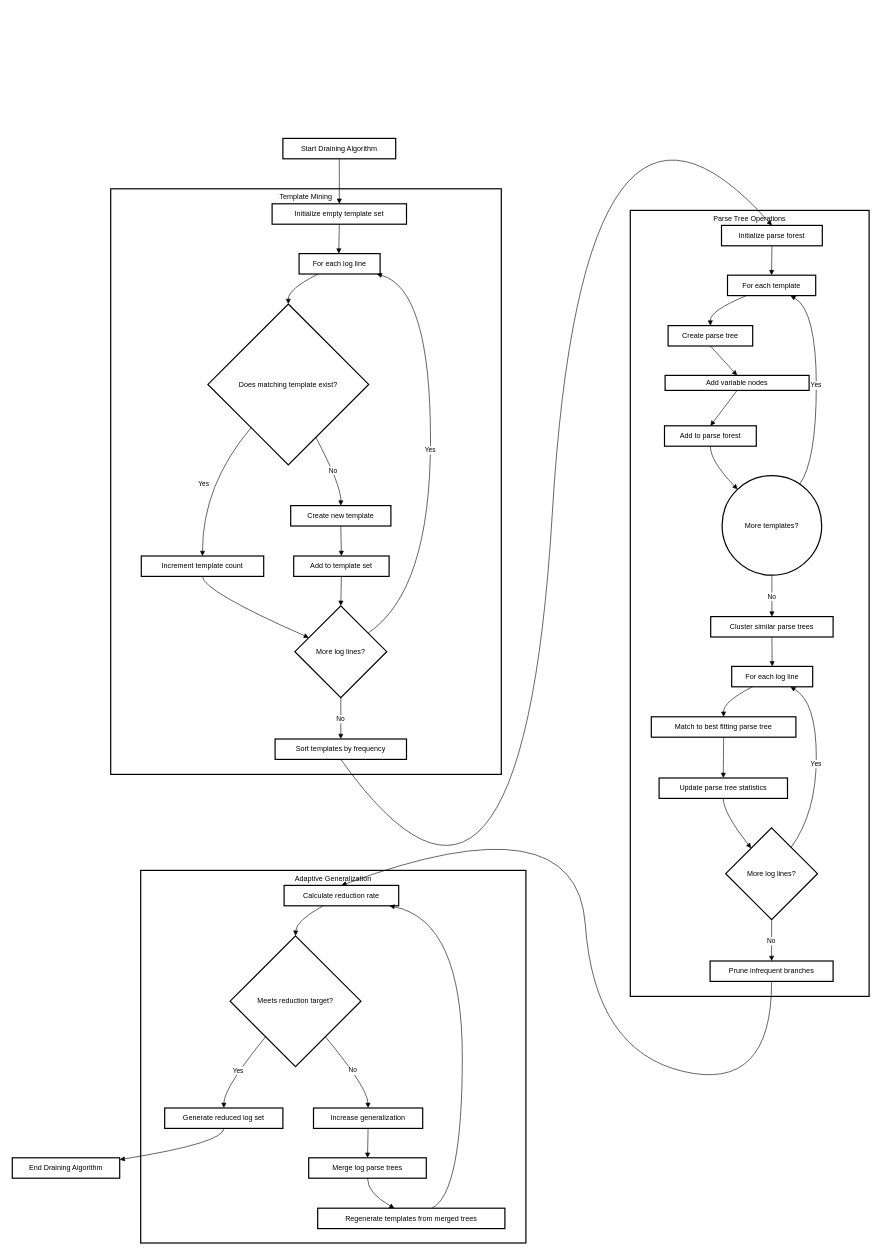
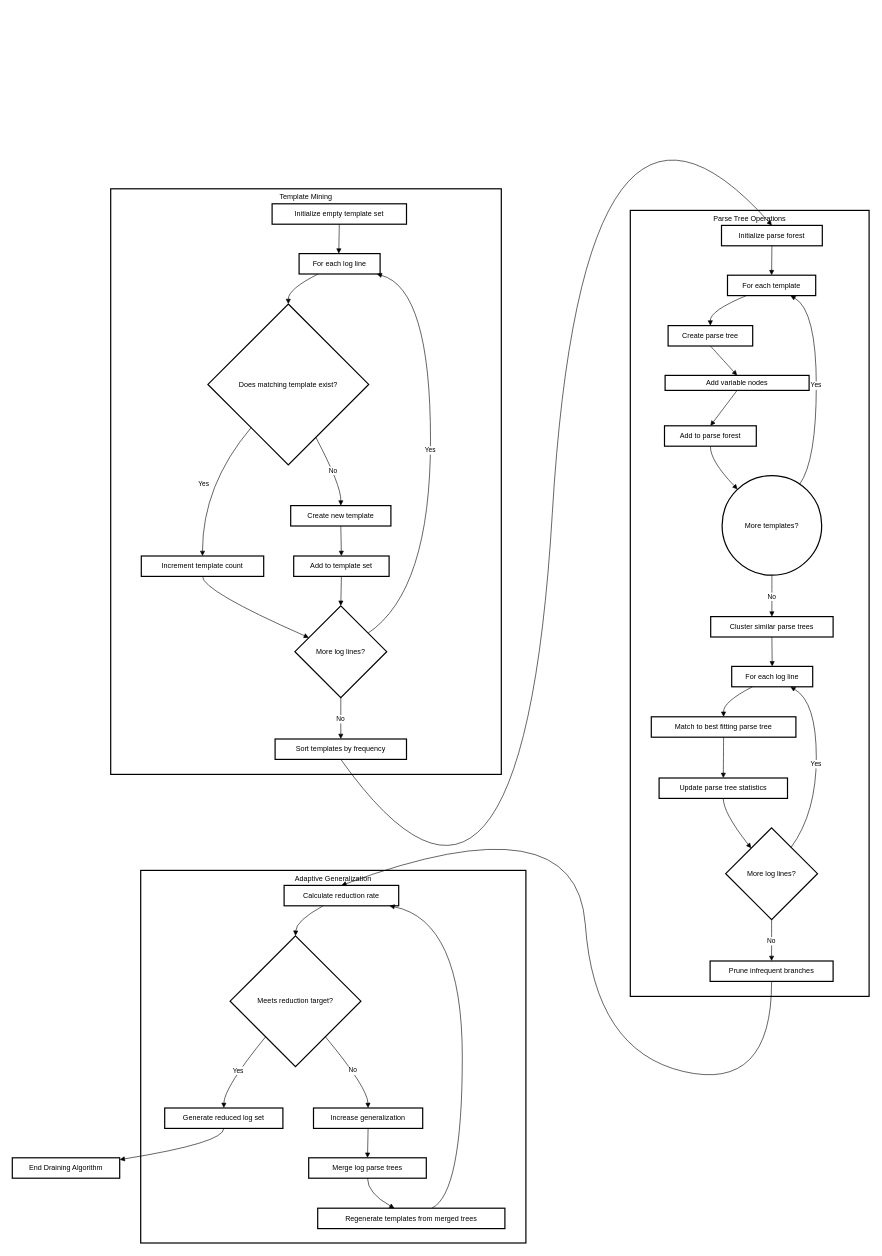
  <mxCell id="0" />
  <mxCell id="1" parent="0" />
  <mxCell id="2" value="Adaptive Generalization" style="whiteSpace=wrap;strokeWidth=2;verticalAlign=top;" vertex="1" parent="1"><mxGeometry x="234" y="1450" width="642" height="621" as="geometry" /></mxCell>
  <mxCell id="3" value="Calculate reduction rate" style="whiteSpace=wrap;strokeWidth=2;" vertex="1" parent="1"><mxGeometry x="473" y="1475" width="191" height="34" as="geometry" /></mxCell>
  <mxCell id="4" value="Meets reduction target?" style="rhombus;strokeWidth=2;whiteSpace=wrap;" vertex="1" parent="1"><mxGeometry x="383" y="1559" width="218" height="218" as="geometry" /></mxCell>
  <mxCell id="5" value="Generate reduced log set" style="whiteSpace=wrap;strokeWidth=2;" vertex="1" parent="1"><mxGeometry x="274" y="1846" width="197" height="34" as="geometry" /></mxCell>
  <mxCell id="6" value="Increase generalization" style="whiteSpace=wrap;strokeWidth=2;" vertex="1" parent="1"><mxGeometry x="522" y="1846" width="182" height="34" as="geometry" /></mxCell>
  <mxCell id="7" value="Merge log parse trees" style="whiteSpace=wrap;strokeWidth=2;" vertex="1" parent="1"><mxGeometry x="514" y="1929" width="196" height="34" as="geometry" /></mxCell>
  <mxCell id="8" value="Regenerate templates from merged trees" style="whiteSpace=wrap;strokeWidth=2;" vertex="1" parent="1"><mxGeometry x="529" y="2013" width="312" height="34" as="geometry" /></mxCell>
  <mxCell id="9" value="Parse Tree Operations" style="whiteSpace=wrap;strokeWidth=2;verticalAlign=top;" vertex="1" parent="1"><mxGeometry x="1050" y="350" width="398" height="1310" as="geometry" /></mxCell>
  <mxCell id="10" value="Initialize parse forest" style="whiteSpace=wrap;strokeWidth=2;" vertex="1" parent="1"><mxGeometry x="1202" y="375" width="168" height="34" as="geometry" /></mxCell>
  <mxCell id="11" value="For each template" style="whiteSpace=wrap;strokeWidth=2;" vertex="1" parent="1"><mxGeometry x="1212" y="458" width="147" height="34" as="geometry" /></mxCell>
  <mxCell id="12" value="Create parse tree" style="whiteSpace=wrap;strokeWidth=2;" vertex="1" parent="1"><mxGeometry x="1113" y="542" width="141" height="34" as="geometry" /></mxCell>
  <mxCell id="13" value="Add variable nodes" style="whiteSpace=wrap;strokeWidth=2;" vertex="1" parent="1"><mxGeometry x="1108" y="625" width="240" height="25" as="geometry" /></mxCell>
  <mxCell id="14" value="Add to parse forest" style="whiteSpace=wrap;strokeWidth=2;" vertex="1" parent="1"><mxGeometry x="1107" y="709" width="153" height="34" as="geometry" /></mxCell>
  <mxCell id="15" value="More templates?" style="ellipse;strokeWidth=2;whiteSpace=wrap;" vertex="1" parent="1"><mxGeometry x="1203" y="792" width="166" height="166" as="geometry" /></mxCell>
  <mxCell id="16" value="Cluster similar parse trees" style="whiteSpace=wrap;strokeWidth=2;" vertex="1" parent="1"><mxGeometry x="1184" y="1027" width="204" height="34" as="geometry" /></mxCell>
  <mxCell id="17" value="For each log line" style="whiteSpace=wrap;strokeWidth=2;" vertex="1" parent="1"><mxGeometry x="1219" y="1110" width="135" height="34" as="geometry" /></mxCell>
  <mxCell id="18" value="Match to best fitting parse tree" style="whiteSpace=wrap;strokeWidth=2;" vertex="1" parent="1"><mxGeometry x="1085" y="1194" width="241" height="34" as="geometry" /></mxCell>
  <mxCell id="19" value="Update parse tree statistics" style="whiteSpace=wrap;strokeWidth=2;" vertex="1" parent="1"><mxGeometry x="1098" y="1296" width="214" height="34" as="geometry" /></mxCell>
  <mxCell id="20" value="More log lines?" style="rhombus;strokeWidth=2;whiteSpace=wrap;" vertex="1" parent="1"><mxGeometry x="1209" y="1379" width="153" height="153" as="geometry" /></mxCell>
  <mxCell id="21" value="Prune infrequent branches" style="whiteSpace=wrap;strokeWidth=2;" vertex="1" parent="1"><mxGeometry x="1183" y="1601" width="205" height="34" as="geometry" /></mxCell>
  <mxCell id="22" value="Template Mining" style="whiteSpace=wrap;strokeWidth=2;verticalAlign=top;" vertex="1" parent="1"><mxGeometry x="184" y="314" width="651" height="976" as="geometry" /></mxCell>
  <mxCell id="23" value="Initialize empty template set" style="whiteSpace=wrap;strokeWidth=2;" vertex="1" parent="1"><mxGeometry x="453" y="339" width="224" height="34" as="geometry" /></mxCell>
  <mxCell id="24" value="For each log line" style="whiteSpace=wrap;strokeWidth=2;" vertex="1" parent="1"><mxGeometry x="498" y="422" width="135" height="34" as="geometry" /></mxCell>
  <mxCell id="25" value="Does matching template exist?" style="rhombus;strokeWidth=2;whiteSpace=wrap;" vertex="1" parent="1"><mxGeometry x="346" y="506" width="268" height="268" as="geometry" /></mxCell>
  <mxCell id="26" value="Increment template count" style="whiteSpace=wrap;strokeWidth=2;" vertex="1" parent="1"><mxGeometry x="235" y="926" width="204" height="34" as="geometry" /></mxCell>
  <mxCell id="27" value="Create new template" style="whiteSpace=wrap;strokeWidth=2;" vertex="1" parent="1"><mxGeometry x="484" y="842" width="167" height="34" as="geometry" /></mxCell>
  <mxCell id="28" value="Add to template set" style="whiteSpace=wrap;strokeWidth=2;" vertex="1" parent="1"><mxGeometry x="489" y="926" width="159" height="34" as="geometry" /></mxCell>
  <mxCell id="29" value="More log lines?" style="rhombus;strokeWidth=2;whiteSpace=wrap;" vertex="1" parent="1"><mxGeometry x="491" y="1009" width="153" height="153" as="geometry" /></mxCell>
  <mxCell id="30" value="Sort templates by frequency" style="whiteSpace=wrap;strokeWidth=2;" vertex="1" parent="1"><mxGeometry x="458" y="1231" width="219" height="34" as="geometry" /></mxCell>
- <mxCell id="31" value="Start Draining Algorithm" style="whiteSpace=wrap;strokeWidth=2;" vertex="1" parent="1"><mxGeometry x="471" y="230" width="188" height="34" as="geometry" /></mxCell>
  <mxCell id="32" value="End Draining Algorithm" style="whiteSpace=wrap;strokeWidth=2;" vertex="1" parent="1"><mxGeometry x="20" y="1929" width="179" height="34" as="geometry" /></mxCell>
- <mxCell id="33" value="" style="curved=1;startArrow=none;endArrow=block;exitX=0.5;exitY=0.99;entryX=0.5;entryY=-0.01;rounded=0;" edge="1" parent="1" source="31" target="23"><mxGeometry relative="1" as="geometry"><Array as="points" /></mxGeometry></mxCell>
  <mxCell id="34" value="" style="curved=1;startArrow=none;endArrow=block;exitX=0.5;exitY=0.97;entryX=0.49;entryY=0;rounded=0;" edge="1" parent="1" source="23" target="24"><mxGeometry relative="1" as="geometry"><Array as="points" /></mxGeometry></mxCell>
  <mxCell id="35" value="" style="curved=1;startArrow=none;endArrow=block;exitX=0.24;exitY=0.99;entryX=0.5;entryY=0;rounded=0;" edge="1" parent="1" source="24" target="25"><mxGeometry relative="1" as="geometry"><Array as="points"><mxPoint x="480" y="481" /></Array></mxGeometry></mxCell>
  <mxCell id="36" value="Yes" style="curved=1;startArrow=none;endArrow=block;exitX=0.07;exitY=1;entryX=0.5;entryY=-0.01;rounded=0;" edge="1" parent="1" source="25" target="26"><mxGeometry relative="1" as="geometry"><Array as="points"><mxPoint x="337" y="808" /></Array></mxGeometry></mxCell>
  <mxCell id="37" value="No" style="curved=1;startArrow=none;endArrow=block;exitX=0.76;exitY=1;entryX=0.5;entryY=0;rounded=0;" edge="1" parent="1" source="25" target="27"><mxGeometry relative="1" as="geometry"><Array as="points"><mxPoint x="568" y="808" /></Array></mxGeometry></mxCell>
  <mxCell id="38" value="" style="curved=1;startArrow=none;endArrow=block;exitX=0.5;exitY=0.99;entryX=0.5;entryY=-0.01;rounded=0;" edge="1" parent="1" source="27" target="28"><mxGeometry relative="1" as="geometry"><Array as="points" /></mxGeometry></mxCell>
  <mxCell id="39" value="" style="curved=1;startArrow=none;endArrow=block;exitX=0.5;exitY=0.97;entryX=0;entryY=0.28;rounded=0;" edge="1" parent="1" source="26" target="29"><mxGeometry relative="1" as="geometry"><Array as="points"><mxPoint x="337" y="984" /></Array></mxGeometry></mxCell>
  <mxCell id="40" value="" style="curved=1;startArrow=none;endArrow=block;exitX=0.5;exitY=0.97;entryX=0.5;entryY=0;rounded=0;" edge="1" parent="1" source="28" target="29"><mxGeometry relative="1" as="geometry"><Array as="points" /></mxGeometry></mxCell>
  <mxCell id="41" value="Yes" style="curved=1;startArrow=none;endArrow=block;exitX=1;exitY=0.16;entryX=0.95;entryY=0.99;rounded=0;" edge="1" parent="1" source="29" target="24"><mxGeometry relative="1" as="geometry"><Array as="points"><mxPoint x="717" y="984" /><mxPoint x="717" y="481" /></Array></mxGeometry></mxCell>
  <mxCell id="42" value="No" style="curved=1;startArrow=none;endArrow=block;exitX=0.5;exitY=1;entryX=0.5;entryY=0;rounded=0;" edge="1" parent="1" source="29" target="30"><mxGeometry relative="1" as="geometry"><Array as="points" /></mxGeometry></mxCell>
  <mxCell id="43" value="" style="curved=1;startArrow=none;endArrow=block;exitX=0.5;exitY=0.99;entryX=0.5;entryY=-0.01;rounded=0;" edge="1" parent="1" source="30" target="10"><mxGeometry relative="1" as="geometry"><Array as="points"><mxPoint x="870" y="1690" /><mxPoint x="970" y="20" /></Array></mxGeometry></mxCell>
  <mxCell id="44" value="" style="curved=1;startArrow=none;endArrow=block;exitX=0.5;exitY=0.97;entryX=0.5;entryY=0;rounded=0;" edge="1" parent="1" source="10" target="11"><mxGeometry relative="1" as="geometry"><Array as="points" /></mxGeometry></mxCell>
  <mxCell id="45" value="" style="curved=1;startArrow=none;endArrow=block;exitX=0.22;exitY=0.99;entryX=0.5;entryY=-0.01;rounded=0;" edge="1" parent="1" source="11" target="12"><mxGeometry relative="1" as="geometry"><Array as="points"><mxPoint x="1183" y="517" /></Array></mxGeometry></mxCell>
  <mxCell id="46" value="" style="curved=1;startArrow=none;endArrow=block;exitX=0.5;exitY=0.97;entryX=0.5;entryY=0;rounded=0;" edge="1" parent="1" source="12" target="13"><mxGeometry relative="1" as="geometry"><Array as="points" /></mxGeometry></mxCell>
  <mxCell id="47" value="" style="curved=1;startArrow=none;endArrow=block;exitX=0.5;exitY=0.99;entryX=0.5;entryY=-0.01;rounded=0;" edge="1" parent="1" source="13" target="14"><mxGeometry relative="1" as="geometry"><Array as="points" /></mxGeometry></mxCell>
  <mxCell id="48" value="" style="curved=1;startArrow=none;endArrow=block;exitX=0.5;exitY=0.97;entryX=0.02;entryY=0;rounded=0;" edge="1" parent="1" source="14" target="15"><mxGeometry relative="1" as="geometry"><Array as="points"><mxPoint x="1183" y="767" /></Array></mxGeometry></mxCell>
  <mxCell id="49" value="Yes" style="curved=1;startArrow=none;endArrow=block;exitX=0.84;exitY=0;entryX=0.71;entryY=0.99;rounded=0;" edge="1" parent="1" source="15" target="11"><mxGeometry relative="1" as="geometry"><Array as="points"><mxPoint x="1360" y="767" /><mxPoint x="1360" y="517" /></Array></mxGeometry></mxCell>
  <mxCell id="50" value="No" style="curved=1;startArrow=none;endArrow=block;exitX=0.5;exitY=1;entryX=0.5;entryY=-0.01;rounded=0;" edge="1" parent="1" source="15" target="16"><mxGeometry relative="1" as="geometry"><Array as="points" /></mxGeometry></mxCell>
  <mxCell id="51" value="" style="curved=1;startArrow=none;endArrow=block;exitX=0.5;exitY=0.97;entryX=0.5;entryY=0;rounded=0;" edge="1" parent="1" source="16" target="17"><mxGeometry relative="1" as="geometry"><Array as="points" /></mxGeometry></mxCell>
  <mxCell id="52" value="" style="curved=1;startArrow=none;endArrow=block;exitX=0.26;exitY=0.99;entryX=0.5;entryY=-0.01;rounded=0;" edge="1" parent="1" source="17" target="18"><mxGeometry relative="1" as="geometry"><Array as="points"><mxPoint x="1205" y="1169" /></Array></mxGeometry></mxCell>
  <mxCell id="53" value="" style="curved=1;startArrow=none;endArrow=block;exitX=0.5;exitY=0.97;entryX=0.5;entryY=-0.01;rounded=0;" edge="1" parent="1" source="18" target="19"><mxGeometry relative="1" as="geometry"><Array as="points" /></mxGeometry></mxCell>
  <mxCell id="54" value="" style="curved=1;startArrow=none;endArrow=block;exitX=0.5;exitY=0.97;entryX=0.1;entryY=0;rounded=0;" edge="1" parent="1" source="19" target="20"><mxGeometry relative="1" as="geometry"><Array as="points"><mxPoint x="1205" y="1354" /></Array></mxGeometry></mxCell>
  <mxCell id="55" value="Yes" style="curved=1;startArrow=none;endArrow=block;exitX=0.87;exitY=0;entryX=0.72;entryY=0.99;rounded=0;" edge="1" parent="1" source="20" target="17"><mxGeometry relative="1" as="geometry"><Array as="points"><mxPoint x="1360" y="1354" /><mxPoint x="1360" y="1169" /></Array></mxGeometry></mxCell>
  <mxCell id="56" value="No" style="curved=1;startArrow=none;endArrow=block;exitX=0.5;exitY=1;entryX=0.5;entryY=0;rounded=0;" edge="1" parent="1" source="20" target="21"><mxGeometry relative="1" as="geometry"><Array as="points" /></mxGeometry></mxCell>
  <mxCell id="57" value="" style="curved=1;startArrow=none;endArrow=block;exitX=0.5;exitY=0.99;entryX=0.5;entryY=0.01;rounded=0;" edge="1" parent="1" source="21" target="3"><mxGeometry relative="1" as="geometry"><Array as="points"><mxPoint x="1286" y="1820" /><mxPoint x="990" y="1750" /><mxPoint x="960" y="1330" /></Array></mxGeometry></mxCell>
  <mxCell id="58" value="" style="curved=1;startArrow=none;endArrow=block;exitX=0.34;exitY=1;entryX=0.5;entryY=0;rounded=0;" edge="1" parent="1" source="3" target="4"><mxGeometry relative="1" as="geometry"><Array as="points"><mxPoint x="493" y="1534" /></Array></mxGeometry></mxCell>
  <mxCell id="59" value="Yes" style="curved=1;startArrow=none;endArrow=block;exitX=0.08;exitY=1;entryX=0.5;entryY=0;rounded=0;" edge="1" parent="1" source="4" target="5"><mxGeometry relative="1" as="geometry"><Array as="points"><mxPoint x="373" y="1812" /></Array></mxGeometry></mxCell>
  <mxCell id="60" value="No" style="curved=1;startArrow=none;endArrow=block;exitX=0.92;exitY=1;entryX=0.5;entryY=0;rounded=0;" edge="1" parent="1" source="4" target="6"><mxGeometry relative="1" as="geometry"><Array as="points"><mxPoint x="612" y="1812" /></Array></mxGeometry></mxCell>
  <mxCell id="61" value="" style="curved=1;startArrow=none;endArrow=block;exitX=0.5;exitY=0.98;entryX=0.5;entryY=0.01;rounded=0;" edge="1" parent="1" source="6" target="7"><mxGeometry relative="1" as="geometry"><Array as="points" /></mxGeometry></mxCell>
  <mxCell id="62" value="" style="curved=1;startArrow=none;endArrow=block;exitX=0.5;exitY=1;entryX=0.41;entryY=0;rounded=0;" edge="1" parent="1" source="7" target="8"><mxGeometry relative="1" as="geometry"><Array as="points"><mxPoint x="612" y="1988" /></Array></mxGeometry></mxCell>
  <mxCell id="63" value="" style="curved=1;startArrow=none;endArrow=block;exitX=0.61;exitY=0;entryX=0.92;entryY=1;rounded=0;" edge="1" parent="1" source="8" target="3"><mxGeometry relative="1" as="geometry"><Array as="points"><mxPoint x="770" y="1988" /><mxPoint x="770" y="1534" /></Array></mxGeometry></mxCell>
  <mxCell id="64" value="" style="curved=1;startArrow=none;endArrow=block;exitX=0.5;exitY=0.98;entryX=1;entryY=0.09;rounded=0;" edge="1" parent="1" source="5" target="32"><mxGeometry relative="1" as="geometry"><Array as="points"><mxPoint x="373" y="1904" /></Array></mxGeometry></mxCell>
